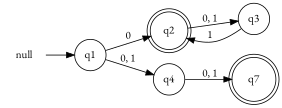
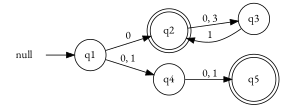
  digraph {
    fontname="EB Garamond"
    rankdir=LR
    node [fontname="EB Garamond" shape=circle]
    edge [fontname="EB Garamond"]
    null [shape=plaintext]
    q1
    q2 [shape=doublecircle]
    q4
    q3
-   q5 [shape=doublecircle label=q7]
+   q5 [shape=doublecircle]
    null -> q1
    q1 -> q2 [label=0]
    q1 -> q4 [label="0, 1"]
-   q2 -> q3 [label="0, 1"]
+   q2 -> q3 [label="0, 3"]
    q4 -> q5 [label="0, 1"]
    q3 -> q2 [label=1]
  }
